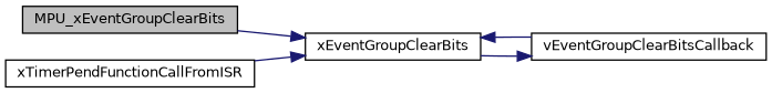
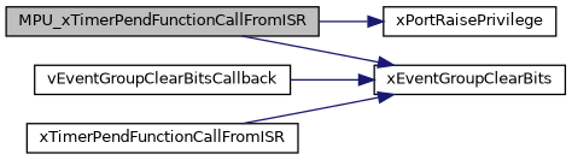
  digraph {
    rankdir=LR
    node [color=black fillcolor=white fontname=Helvetica fontsize=10 shape=record style=filled]
    edge [color=midnightblue fontname=Helvetica fontsize=10 labelfontname=Helvetica labelfontsize=10 style=solid]
-   n1 [fillcolor=grey75 fontcolor=black height=0.2 label=MPU_xEventGroupClearBits width=0.4]
+   n1 [fillcolor=grey75 fontcolor=black height=0.2 label=MPU_xTimerPendFunctionCallFromISR width=0.4]
+   n2 [height=0.2 label=xPortRaisePrivilege width=0.4]
    n3 [height=0.2 label=xEventGroupClearBits width=0.4]
    n4 [height=0.2 label=vEventGroupClearBitsCallback width=0.4]
    n5 [height=0.2 label=xTimerPendFunctionCallFromISR width=0.4]
+   n1 -> n2
    n1 -> n3
-   n3 -> n4
    n4 -> n3
    n5 -> n3
  }
